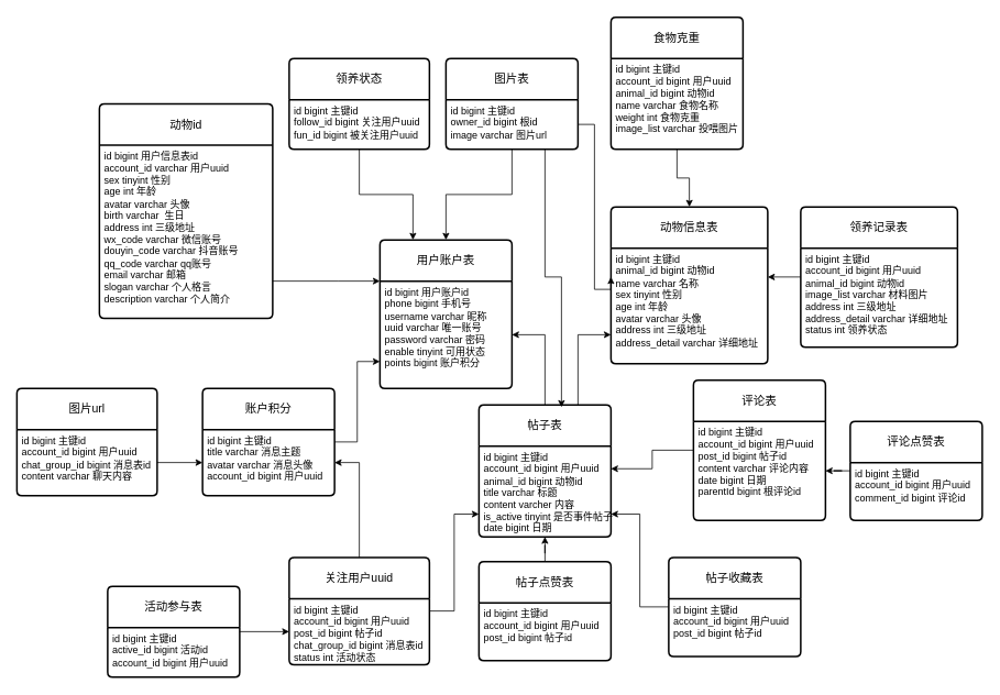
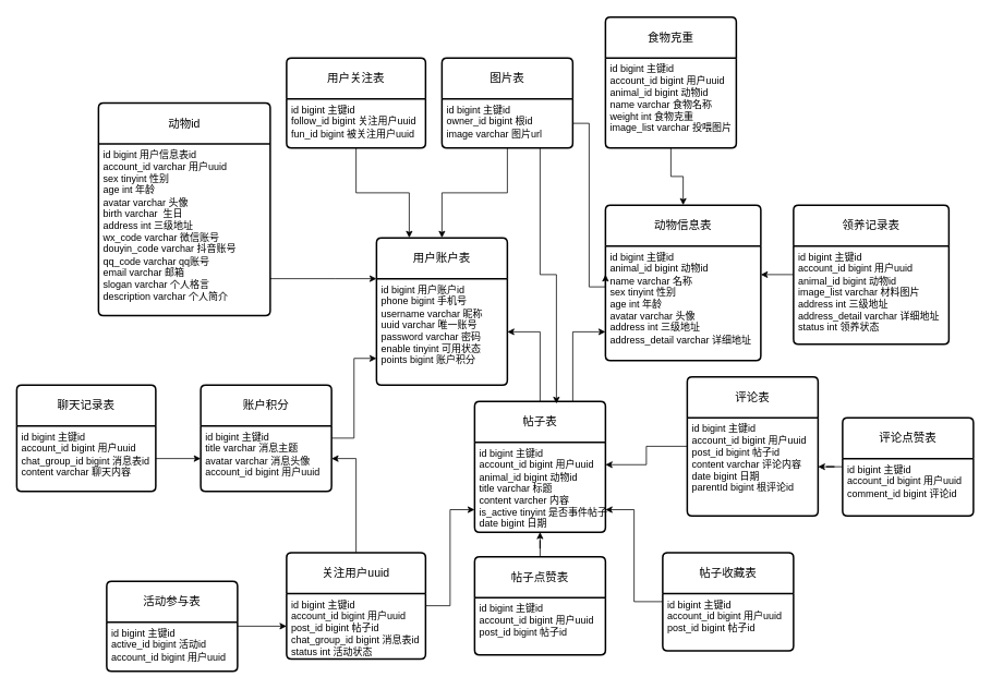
  <mxCell id="0" />
  <mxCell id="1" parent="0" />
  <mxCell id="2" value="用户账户表" style="swimlane;childLayout=stackLayout;horizontal=1;startSize=50;horizontalStack=0;rounded=1;fontSize=14;fontStyle=0;strokeWidth=2;resizeParent=0;resizeLast=1;shadow=0;dashed=0;align=center;arcSize=4;whiteSpace=wrap;html=1;" parent="1" vertex="1"><mxGeometry x="460" y="290" width="160" height="180" as="geometry" /></mxCell>
  <mxCell id="3" value="id bigint 用户账户id&lt;br&gt;phone bigint 手机号&lt;div&gt;username varchar 昵称&lt;/div&gt;&lt;div&gt;uuid varchar 唯一账号&lt;br&gt;password varchar 密码&lt;div&gt;enable tinyint 可用状态&lt;/div&gt;&lt;div&gt;points bigint 账户积分&lt;/div&gt;&lt;/div&gt;" style="align=left;strokeColor=none;fillColor=none;spacingLeft=4;fontSize=12;verticalAlign=top;resizable=0;rotatable=0;part=1;html=1;" parent="2" vertex="1"><mxGeometry y="50" width="160" height="130" as="geometry" /></mxCell>
- <mxCell id="4" value="领养状态" style="swimlane;childLayout=stackLayout;horizontal=1;startSize=50;horizontalStack=0;rounded=1;fontSize=14;fontStyle=0;strokeWidth=2;resizeParent=0;resizeLast=1;shadow=0;dashed=0;align=center;arcSize=4;whiteSpace=wrap;html=1;" parent="1" vertex="1"><mxGeometry x="350" y="70" width="170" height="110" as="geometry" /></mxCell>
+ <mxCell id="4" value="用户关注表" style="swimlane;childLayout=stackLayout;horizontal=1;startSize=50;horizontalStack=0;rounded=1;fontSize=14;fontStyle=0;strokeWidth=2;resizeParent=0;resizeLast=1;shadow=0;dashed=0;align=center;arcSize=4;whiteSpace=wrap;html=1;" parent="1" vertex="1"><mxGeometry x="350" y="70" width="170" height="110" as="geometry" /></mxCell>
  <mxCell id="5" value="id bigint 主键id&lt;div&gt;follow_id bigint 关注用户uuid&lt;/div&gt;&lt;div&gt;&lt;div&gt;fun_id bigint 被关注用户uuid&lt;/div&gt;&lt;/div&gt;&lt;div&gt;&lt;br&gt;&lt;/div&gt;" style="align=left;strokeColor=none;fillColor=none;spacingLeft=4;fontSize=12;verticalAlign=top;resizable=0;rotatable=0;part=1;html=1;" parent="4" vertex="1"><mxGeometry y="50" width="170" height="60" as="geometry" /></mxCell>
  <mxCell id="6" value="图片表" style="swimlane;childLayout=stackLayout;horizontal=1;startSize=50;horizontalStack=0;rounded=1;fontSize=14;fontStyle=0;strokeWidth=2;resizeParent=0;resizeLast=1;shadow=0;dashed=0;align=center;arcSize=4;whiteSpace=wrap;html=1;" parent="1" vertex="1"><mxGeometry x="540" y="70" width="160" height="110" as="geometry" /></mxCell>
  <mxCell id="7" value="id bigint 主键id&lt;div&gt;owner_id bigint 根id&lt;/div&gt;&lt;div&gt;image varchar 图片url&lt;/div&gt;" style="align=left;strokeColor=none;fillColor=none;spacingLeft=4;fontSize=12;verticalAlign=top;resizable=0;rotatable=0;part=1;html=1;" parent="6" vertex="1"><mxGeometry y="50" width="160" height="60" as="geometry" /></mxCell>
  <mxCell id="8" value="动物id" style="swimlane;childLayout=stackLayout;horizontal=1;startSize=50;horizontalStack=0;rounded=1;fontSize=14;fontStyle=0;strokeWidth=2;resizeParent=0;resizeLast=1;shadow=0;dashed=0;align=center;arcSize=4;whiteSpace=wrap;html=1;" parent="1" vertex="1"><mxGeometry x="120" y="125" width="210" height="260" as="geometry" /></mxCell>
  <mxCell id="9" value="&lt;div&gt;id bigint 用户信息表id&lt;/div&gt;&lt;div&gt;account_id varchar 用户uuid&lt;/div&gt;&lt;div&gt;sex tinyint 性别&lt;/div&gt;&lt;div&gt;age int 年龄&lt;/div&gt;&lt;div&gt;avatar varchar 头像&lt;/div&gt;&lt;div&gt;birth varchar&amp;nbsp; 生日&amp;nbsp;&lt;/div&gt;&lt;div&gt;address int 三级地址&lt;/div&gt;&lt;div&gt;wx_code varchar 微信账号&lt;/div&gt;&lt;div&gt;douyin_code varchar 抖音账号&lt;/div&gt;&lt;div&gt;qq_code varchar qq账号&lt;/div&gt;&lt;div&gt;email varchar 邮箱&lt;/div&gt;&lt;div&gt;slogan varchar 个人格言&lt;/div&gt;&lt;div&gt;description varchar 个人简介&lt;/div&gt;&lt;div&gt;&lt;br&gt;&lt;/div&gt;" style="align=left;strokeColor=none;fillColor=none;spacingLeft=4;fontSize=12;verticalAlign=top;resizable=0;rotatable=0;part=1;html=1;" parent="8" vertex="1"><mxGeometry y="50" width="210" height="210" as="geometry" /></mxCell>
  <mxCell id="10" value="动物信息表" style="swimlane;childLayout=stackLayout;horizontal=1;startSize=50;horizontalStack=0;rounded=1;fontSize=14;fontStyle=0;strokeWidth=2;resizeParent=0;resizeLast=1;shadow=0;dashed=0;align=center;arcSize=4;whiteSpace=wrap;html=1;" parent="1" vertex="1"><mxGeometry x="740" y="250" width="190" height="190" as="geometry" /></mxCell>
  <mxCell id="11" value="id bigint 主键id&lt;div&gt;animal_id bigint 动物id&lt;/div&gt;&lt;div&gt;name varchar 名称&lt;/div&gt;&lt;div&gt;sex tinyint 性别&lt;/div&gt;&lt;div&gt;age int 年龄&lt;/div&gt;&lt;div&gt;avatar varchar 头像&lt;/div&gt;&lt;div&gt;address int 三级地址&lt;/div&gt;&lt;div&gt;address_detail varchar 详细地址&lt;/div&gt;" style="align=left;strokeColor=none;fillColor=none;spacingLeft=4;fontSize=12;verticalAlign=top;resizable=0;rotatable=0;part=1;html=1;" parent="10" vertex="1"><mxGeometry y="50" width="190" height="140" as="geometry" /></mxCell>
  <mxCell id="12" style="edgeStyle=orthogonalEdgeStyle;rounded=0;orthogonalLoop=1;jettySize=auto;html=1;entryX=1;entryY=0.5;entryDx=0;entryDy=0;" parent="1" source="14" target="3" edge="1"><mxGeometry relative="1" as="geometry" /></mxCell>
  <mxCell id="13" style="edgeStyle=orthogonalEdgeStyle;rounded=0;orthogonalLoop=1;jettySize=auto;html=1;exitX=0.75;exitY=0;exitDx=0;exitDy=0;entryX=0;entryY=0.75;entryDx=0;entryDy=0;" parent="1" source="14" target="11" edge="1"><mxGeometry relative="1" as="geometry" /></mxCell>
  <mxCell id="14" value="帖子表" style="swimlane;childLayout=stackLayout;horizontal=1;startSize=50;horizontalStack=0;rounded=1;fontSize=14;fontStyle=0;strokeWidth=2;resizeParent=0;resizeLast=1;shadow=0;dashed=0;align=center;arcSize=4;whiteSpace=wrap;html=1;" parent="1" vertex="1"><mxGeometry y="490" width="160" height="160" as="geometry" x="580" /></mxCell>
  <mxCell id="15" value="id bigint 主键id&lt;div&gt;account_id bigint 用户uuid&lt;/div&gt;&lt;div&gt;animal_id bigint 动物id&lt;/div&gt;&lt;div&gt;title varchar 标题&lt;/div&gt;&lt;div&gt;content varcher 内容&lt;/div&gt;&lt;div&gt;is_active tinyint 是否事件帖子&lt;/div&gt;&lt;div&gt;date bigint 日期&lt;/div&gt;&lt;div&gt;&lt;br&gt;&lt;/div&gt;" style="align=left;strokeColor=none;fillColor=none;spacingLeft=4;fontSize=12;verticalAlign=top;resizable=0;rotatable=0;part=1;html=1;" parent="14" vertex="1"><mxGeometry y="50" width="160" height="110" as="geometry" /></mxCell>
  <mxCell id="16" value="食物克重" style="swimlane;childLayout=stackLayout;horizontal=1;startSize=50;horizontalStack=0;rounded=1;fontSize=14;fontStyle=0;strokeWidth=2;resizeParent=0;resizeLast=1;shadow=0;dashed=0;align=center;arcSize=4;whiteSpace=wrap;html=1;" parent="1" vertex="1"><mxGeometry x="740" y="20" width="160" height="160" as="geometry" /></mxCell>
  <mxCell id="17" value="&lt;div&gt;id bigint 主键id&lt;div&gt;account_id bigint 用户uuid&lt;/div&gt;&lt;div&gt;animal_id bigint 动物id&lt;/div&gt;&lt;/div&gt;&lt;div&gt;name varchar 食物名称&lt;/div&gt;&lt;div&gt;weight int 食物克重&lt;/div&gt;&lt;div&gt;image_list varchar 投喂图片&lt;/div&gt;" style="align=left;strokeColor=none;fillColor=none;spacingLeft=4;fontSize=12;verticalAlign=top;resizable=0;rotatable=0;part=1;html=1;" parent="16" vertex="1"><mxGeometry y="50" width="160" height="110" as="geometry" /></mxCell>
  <mxCell id="18" style="edgeStyle=orthogonalEdgeStyle;rounded=0;orthogonalLoop=1;jettySize=auto;html=1;entryX=1;entryY=0.25;entryDx=0;entryDy=0;" parent="1" source="19" target="15" edge="1"><mxGeometry relative="1" as="geometry" /></mxCell>
  <mxCell id="19" value="评论表" style="swimlane;childLayout=stackLayout;horizontal=1;startSize=50;horizontalStack=0;rounded=1;fontSize=14;fontStyle=0;strokeWidth=2;resizeParent=0;resizeLast=1;shadow=0;dashed=0;align=center;arcSize=4;whiteSpace=wrap;html=1;" parent="1" vertex="1"><mxGeometry x="840" y="460" width="160" height="170" as="geometry" /></mxCell>
  <mxCell id="20" value="id bigint 主键id&lt;div&gt;account_id bigint 用户uuid&lt;/div&gt;&lt;div&gt;post_id bigint 帖子id&lt;/div&gt;&lt;div&gt;content varchar 评论内容&lt;/div&gt;&lt;div&gt;date bigint 日期&lt;/div&gt;&lt;div&gt;parentId bigint 根评论id&lt;/div&gt;" style="align=left;strokeColor=none;fillColor=none;spacingLeft=4;fontSize=12;verticalAlign=top;resizable=0;rotatable=0;part=1;html=1;" parent="19" vertex="1"><mxGeometry y="50" width="160" height="120" as="geometry" /></mxCell>
  <mxCell id="21" value="" style="edgeStyle=orthogonalEdgeStyle;rounded=0;orthogonalLoop=1;jettySize=auto;html=1;" parent="1" source="22" target="20" edge="1"><mxGeometry relative="1" as="geometry" /></mxCell>
  <mxCell id="22" value="评论点赞表" style="swimlane;childLayout=stackLayout;horizontal=1;startSize=50;horizontalStack=0;rounded=1;fontSize=14;fontStyle=0;strokeWidth=2;resizeParent=0;resizeLast=1;shadow=0;dashed=0;align=center;arcSize=4;whiteSpace=wrap;html=1;" parent="1" vertex="1"><mxGeometry x="1030" y="510" width="160" height="120" as="geometry" /></mxCell>
  <mxCell id="23" value="id bigint 主键id&lt;div&gt;account_id bigint 用户uuid&lt;/div&gt;&lt;div&gt;comment_id bigint 评论id&lt;/div&gt;" style="align=left;strokeColor=none;fillColor=none;spacingLeft=4;fontSize=12;verticalAlign=top;resizable=0;rotatable=0;part=1;html=1;" parent="22" vertex="1"><mxGeometry y="50" width="160" height="70" as="geometry" /></mxCell>
  <mxCell id="24" style="edgeStyle=orthogonalEdgeStyle;rounded=0;orthogonalLoop=1;jettySize=auto;html=1;entryX=1;entryY=0.75;entryDx=0;entryDy=0;" parent="1" source="25" target="15" edge="1"><mxGeometry relative="1" as="geometry" /></mxCell>
  <mxCell id="25" value="帖子收藏表" style="swimlane;childLayout=stackLayout;horizontal=1;startSize=50;horizontalStack=0;rounded=1;fontSize=14;fontStyle=0;strokeWidth=2;resizeParent=0;resizeLast=1;shadow=0;dashed=0;align=center;arcSize=4;whiteSpace=wrap;html=1;" parent="1" vertex="1"><mxGeometry x="810" y="675" width="160" height="120" as="geometry" /></mxCell>
  <mxCell id="26" value="id bigint 主键id&lt;div&gt;&lt;div&gt;account_id bigint 用户uuid&lt;/div&gt;&lt;/div&gt;&lt;div&gt;post_id bigint 帖子id&lt;br&gt;&lt;/div&gt;" style="align=left;strokeColor=none;fillColor=none;spacingLeft=4;fontSize=12;verticalAlign=top;resizable=0;rotatable=0;part=1;html=1;" parent="25" vertex="1"><mxGeometry y="50" width="160" height="70" as="geometry" /></mxCell>
  <mxCell id="27" value="" style="edgeStyle=orthogonalEdgeStyle;rounded=0;orthogonalLoop=1;jettySize=auto;html=1;" parent="1" source="28" target="15" edge="1"><mxGeometry relative="1" as="geometry" /></mxCell>
  <mxCell id="28" value="帖子点赞表" style="swimlane;childLayout=stackLayout;horizontal=1;startSize=50;horizontalStack=0;rounded=1;fontSize=14;fontStyle=0;strokeWidth=2;resizeParent=0;resizeLast=1;shadow=0;dashed=0;align=center;arcSize=4;whiteSpace=wrap;html=1;" parent="1" vertex="1"><mxGeometry y="680" width="160" height="120" as="geometry" x="580" /></mxCell>
  <mxCell id="29" value="id bigint 主键id&lt;div&gt;account_id bigint 用户uuid&lt;/div&gt;&lt;div&gt;post_id bigint 帖子id&lt;/div&gt;" style="align=left;strokeColor=none;fillColor=none;spacingLeft=4;fontSize=12;verticalAlign=top;resizable=0;rotatable=0;part=1;html=1;" parent="28" vertex="1"><mxGeometry y="50" width="160" height="70" as="geometry" /></mxCell>
  <mxCell id="30" style="edgeStyle=orthogonalEdgeStyle;rounded=0;orthogonalLoop=1;jettySize=auto;html=1;entryX=0;entryY=0.75;entryDx=0;entryDy=0;" parent="1" source="32" target="15" edge="1"><mxGeometry relative="1" as="geometry" /></mxCell>
  <mxCell id="31" style="edgeStyle=orthogonalEdgeStyle;rounded=0;orthogonalLoop=1;jettySize=auto;html=1;entryX=1;entryY=0.5;entryDx=0;entryDy=0;" parent="1" source="32" target="41" edge="1"><mxGeometry relative="1" as="geometry" /></mxCell>
  <mxCell id="32" value="关注用户uuid" style="swimlane;childLayout=stackLayout;horizontal=1;startSize=50;horizontalStack=0;rounded=1;fontSize=14;fontStyle=0;strokeWidth=2;resizeParent=0;resizeLast=1;shadow=0;dashed=0;align=center;arcSize=4;whiteSpace=wrap;html=1;" parent="1" vertex="1"><mxGeometry x="350" y="675" width="170" height="130" as="geometry" /></mxCell>
  <mxCell id="33" value="id bigint 主键id&lt;div&gt;account_id bigint 用户uuid&lt;/div&gt;&lt;div&gt;post_id bigint 帖子id&lt;/div&gt;&lt;div&gt;chat_group_id bigint 消息表id&lt;/div&gt;&lt;div&gt;status int 活动状态&lt;/div&gt;" style="align=left;strokeColor=none;fillColor=none;spacingLeft=4;fontSize=12;verticalAlign=top;resizable=0;rotatable=0;part=1;html=1;" parent="32" vertex="1"><mxGeometry y="50" width="170" height="80" as="geometry" /></mxCell>
  <mxCell id="34" value="" style="edgeStyle=orthogonalEdgeStyle;rounded=0;orthogonalLoop=1;jettySize=auto;html=1;" parent="1" source="35" target="33" edge="1"><mxGeometry relative="1" as="geometry" /></mxCell>
  <mxCell id="35" value="活动参与表" style="swimlane;childLayout=stackLayout;horizontal=1;startSize=50;horizontalStack=0;rounded=1;fontSize=14;fontStyle=0;strokeWidth=2;resizeParent=0;resizeLast=1;shadow=0;dashed=0;align=center;arcSize=4;whiteSpace=wrap;html=1;" parent="1" vertex="1"><mxGeometry x="130" y="710" width="160" height="110" as="geometry" /></mxCell>
  <mxCell id="36" value="id bigint 主键id&lt;div&gt;active_id bigint 活动id&lt;br&gt;&lt;div&gt;account_id bigint 用户uuid&lt;/div&gt;&lt;/div&gt;" style="align=left;strokeColor=none;fillColor=none;spacingLeft=4;fontSize=12;verticalAlign=top;resizable=0;rotatable=0;part=1;html=1;" parent="35" vertex="1"><mxGeometry y="50" width="160" height="60" as="geometry" /></mxCell>
  <mxCell id="37" value="领养记录表" style="swimlane;childLayout=stackLayout;horizontal=1;startSize=50;horizontalStack=0;rounded=1;fontSize=14;fontStyle=0;strokeWidth=2;resizeParent=0;resizeLast=1;shadow=0;dashed=0;align=center;arcSize=4;whiteSpace=wrap;html=1;" parent="1" vertex="1"><mxGeometry x="970" y="250" width="190" height="170" as="geometry" /></mxCell>
  <mxCell id="38" value="id bigint 主键id&lt;div&gt;account_id bigint 用户uuid&lt;/div&gt;&lt;div&gt;animal_id bigint 动物id&lt;/div&gt;&lt;div&gt;image_list varchar 材料图片&lt;/div&gt;&lt;div&gt;address int 三级地址&lt;/div&gt;&lt;div&gt;address_detail varchar 详细地址&lt;/div&gt;&lt;div&gt;status int 领养状态&lt;/div&gt;" style="align=left;strokeColor=none;fillColor=none;spacingLeft=4;fontSize=12;verticalAlign=top;resizable=0;rotatable=0;part=1;html=1;" parent="37" vertex="1"><mxGeometry y="50" width="190" height="120" as="geometry" /></mxCell>
  <mxCell id="39" style="edgeStyle=orthogonalEdgeStyle;rounded=0;orthogonalLoop=1;jettySize=auto;html=1;entryX=0;entryY=0.75;entryDx=0;entryDy=0;" parent="1" source="40" target="3" edge="1"><mxGeometry relative="1" as="geometry" /></mxCell>
  <mxCell id="40" value="账户积分" style="swimlane;childLayout=stackLayout;horizontal=1;startSize=50;horizontalStack=0;rounded=1;fontSize=14;fontStyle=0;strokeWidth=2;resizeParent=0;resizeLast=1;shadow=0;dashed=0;align=center;arcSize=4;whiteSpace=wrap;html=1;" parent="1" vertex="1"><mxGeometry x="245" y="470" width="160" height="130" as="geometry" /></mxCell>
  <mxCell id="41" value="id bigint 主键id&lt;div&gt;title varchar 消息主题&lt;/div&gt;&lt;div&gt;avatar varchar 消息头像&lt;/div&gt;&lt;div&gt;account_id bigint 用户uuid&lt;/div&gt;" style="align=left;strokeColor=none;fillColor=none;spacingLeft=4;fontSize=12;verticalAlign=top;resizable=0;rotatable=0;part=1;html=1;" parent="40" vertex="1"><mxGeometry y="50" width="160" height="80" as="geometry" /></mxCell>
- <mxCell id="42" value="图片url" style="swimlane;childLayout=stackLayout;horizontal=1;startSize=50;horizontalStack=0;rounded=1;fontSize=14;fontStyle=0;strokeWidth=2;resizeParent=0;resizeLast=1;shadow=0;dashed=0;align=center;arcSize=4;whiteSpace=wrap;html=1;" parent="1" vertex="1"><mxGeometry x="20" y="470" width="170" height="130" as="geometry" /></mxCell>
+ <mxCell id="42" value="聊天记录表" style="swimlane;childLayout=stackLayout;horizontal=1;startSize=50;horizontalStack=0;rounded=1;fontSize=14;fontStyle=0;strokeWidth=2;resizeParent=0;resizeLast=1;shadow=0;dashed=0;align=center;arcSize=4;whiteSpace=wrap;html=1;" parent="1" vertex="1"><mxGeometry x="20" y="470" width="170" height="130" as="geometry" /></mxCell>
  <mxCell id="43" value="id bigint 主键id&lt;div&gt;account_id bigint 用户uuid&lt;/div&gt;&lt;div&gt;chat_group_id bigint 消息表id&lt;/div&gt;&lt;div&gt;content varchar 聊天内容&lt;/div&gt;" style="align=left;strokeColor=none;fillColor=none;spacingLeft=4;fontSize=12;verticalAlign=top;resizable=0;rotatable=0;part=1;html=1;" parent="42" vertex="1"><mxGeometry y="50" width="170" height="80" as="geometry" /></mxCell>
  <mxCell id="44" style="edgeStyle=orthogonalEdgeStyle;rounded=0;orthogonalLoop=1;jettySize=auto;html=1;entryX=0;entryY=0;entryDx=0;entryDy=0;" parent="1" source="9" target="3" edge="1"><mxGeometry relative="1" as="geometry"><Array as="points"><mxPoint x="410" y="340" /><mxPoint x="410" y="340" /></Array></mxGeometry></mxCell>
  <mxCell id="45" style="edgeStyle=orthogonalEdgeStyle;rounded=0;orthogonalLoop=1;jettySize=auto;html=1;exitX=0.5;exitY=1;exitDx=0;exitDy=0;entryX=0.5;entryY=0;entryDx=0;entryDy=0;" parent="1" source="7" target="2" edge="1"><mxGeometry relative="1" as="geometry" /></mxCell>
  <mxCell id="46" style="edgeStyle=orthogonalEdgeStyle;rounded=0;orthogonalLoop=1;jettySize=auto;html=1;exitX=0.5;exitY=1;exitDx=0;exitDy=0;entryX=0.25;entryY=0;entryDx=0;entryDy=0;" parent="1" source="5" target="2" edge="1"><mxGeometry relative="1" as="geometry" /></mxCell>
  <mxCell id="47" style="edgeStyle=orthogonalEdgeStyle;rounded=0;orthogonalLoop=1;jettySize=auto;html=1;exitX=0.5;exitY=1;exitDx=0;exitDy=0;entryX=0.5;entryY=0;entryDx=0;entryDy=0;" parent="1" source="17" target="10" edge="1"><mxGeometry relative="1" as="geometry" /></mxCell>
  <mxCell id="48" style="edgeStyle=orthogonalEdgeStyle;rounded=0;orthogonalLoop=1;jettySize=auto;html=1;exitX=1;exitY=0.5;exitDx=0;exitDy=0;entryX=0;entryY=0.25;entryDx=0;entryDy=0;" parent="1" source="7" target="11" edge="1"><mxGeometry relative="1" as="geometry"><Array as="points"><mxPoint x="720" y="150" /><mxPoint x="720" y="350" /></Array></mxGeometry></mxCell>
  <mxCell id="49" style="edgeStyle=orthogonalEdgeStyle;rounded=0;orthogonalLoop=1;jettySize=auto;html=1;exitX=0;exitY=0.5;exitDx=0;exitDy=0;entryX=1;entryY=0.25;entryDx=0;entryDy=0;" parent="1" source="37" target="11" edge="1"><mxGeometry relative="1" as="geometry" /></mxCell>
  <mxCell id="50" value="" style="edgeStyle=orthogonalEdgeStyle;rounded=0;orthogonalLoop=1;jettySize=auto;html=1;" parent="1" source="43" target="41" edge="1"><mxGeometry relative="1" as="geometry" /></mxCell>
  <mxCell id="51" style="edgeStyle=orthogonalEdgeStyle;rounded=0;orthogonalLoop=1;jettySize=auto;html=1;exitX=0.75;exitY=1;exitDx=0;exitDy=0;entryX=0.625;entryY=0.018;entryDx=0;entryDy=0;entryPerimeter=0;" parent="1" source="7" target="14" edge="1"><mxGeometry relative="1" as="geometry" /></mxCell>
